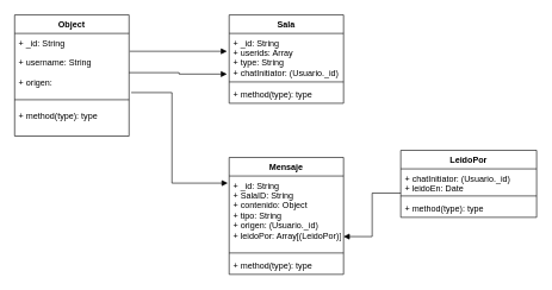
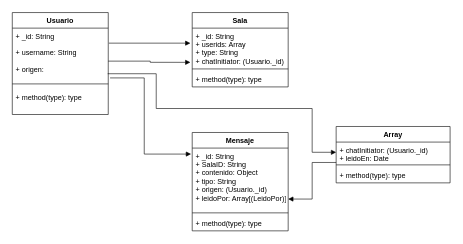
  <mxCell id="0" />
  <mxCell id="1" parent="0" />
- <mxCell id="2" value="Object" style="swimlane;fontStyle=1;align=center;verticalAlign=top;childLayout=stackLayout;horizontal=1;startSize=26;horizontalStack=0;resizeParent=1;resizeParentMax=0;resizeLast=0;collapsible=1;marginBottom=0;" vertex="1" parent="1"><mxGeometry x="20" y="20" width="160" height="170" as="geometry" /></mxCell>
+ <mxCell id="2" value="Usuario" style="swimlane;fontStyle=1;align=center;verticalAlign=top;childLayout=stackLayout;horizontal=1;startSize=26;horizontalStack=0;resizeParent=1;resizeParentMax=0;resizeLast=0;collapsible=1;marginBottom=0;" vertex="1" parent="1"><mxGeometry x="20" y="20" width="160" height="170" as="geometry" /></mxCell>
  <mxCell id="3" value="+ _id: String&#10;&#10;+ username: String&#10;&#10;+ origen: &#10;" style="text;strokeColor=none;fillColor=none;align=left;verticalAlign=top;spacingLeft=4;spacingRight=4;overflow=hidden;rotatable=0;points=[[0,0.5],[1,0.5]];portConstraint=eastwest;" vertex="1" parent="2"><mxGeometry y="26" width="160" height="84" as="geometry" /></mxCell>
  <mxCell id="4" value="" style="line;strokeWidth=1;fillColor=none;align=left;verticalAlign=middle;spacingTop=-1;spacingLeft=3;spacingRight=3;rotatable=0;labelPosition=right;points=[];portConstraint=eastwest;" vertex="1" parent="2"><mxGeometry y="110" width="160" height="18" as="geometry" /></mxCell>
  <mxCell id="5" value="+ method(type): type" style="text;strokeColor=none;fillColor=none;align=left;verticalAlign=top;spacingLeft=4;spacingRight=4;overflow=hidden;rotatable=0;points=[[0,0.5],[1,0.5]];portConstraint=eastwest;" vertex="1" parent="2"><mxGeometry y="128" width="160" height="42" as="geometry" /></mxCell>
  <mxCell id="6" value="Sala" style="swimlane;fontStyle=1;align=center;verticalAlign=top;childLayout=stackLayout;horizontal=1;startSize=26;horizontalStack=0;resizeParent=1;resizeParentMax=0;resizeLast=0;collapsible=1;marginBottom=0;" vertex="1" parent="1"><mxGeometry x="320" y="20" width="160" height="124" as="geometry" /></mxCell>
  <mxCell id="7" value="+ _id: String&#10;+ userids: Array&#10;+ type: String&#10;+ chatInitiator: (Usuario._id)" style="text;strokeColor=none;fillColor=none;align=left;verticalAlign=top;spacingLeft=4;spacingRight=4;overflow=hidden;rotatable=0;points=[[0,0.5],[1,0.5]];portConstraint=eastwest;" vertex="1" parent="6"><mxGeometry y="26" width="160" height="64" as="geometry" /></mxCell>
  <mxCell id="8" value="" style="line;strokeWidth=1;fillColor=none;align=left;verticalAlign=middle;spacingTop=-1;spacingLeft=3;spacingRight=3;rotatable=0;labelPosition=right;points=[];portConstraint=eastwest;" vertex="1" parent="6"><mxGeometry y="90" width="160" height="8" as="geometry" /></mxCell>
  <mxCell id="9" value="+ method(type): type" style="text;strokeColor=none;fillColor=none;align=left;verticalAlign=top;spacingLeft=4;spacingRight=4;overflow=hidden;rotatable=0;points=[[0,0.5],[1,0.5]];portConstraint=eastwest;" vertex="1" parent="6"><mxGeometry y="98" width="160" height="26" as="geometry" /></mxCell>
- <mxCell id="10" value="LeidoPor" style="swimlane;fontStyle=1;align=center;verticalAlign=top;childLayout=stackLayout;horizontal=1;startSize=26;horizontalStack=0;resizeParent=1;resizeParentMax=0;resizeLast=0;collapsible=1;marginBottom=0;" vertex="1" parent="1"><mxGeometry x="560" y="210" width="190" height="94" as="geometry" /></mxCell>
+ <mxCell id="10" value="Array" style="swimlane;fontStyle=1;align=center;verticalAlign=top;childLayout=stackLayout;horizontal=1;startSize=26;horizontalStack=0;resizeParent=1;resizeParentMax=0;resizeLast=0;collapsible=1;marginBottom=0;" vertex="1" parent="1"><mxGeometry x="560" y="210" width="190" height="94" as="geometry" /></mxCell>
  <mxCell id="11" value="+ chatInitiator: (Usuario._id)&#10;+ leidoEn: Date" style="text;strokeColor=none;fillColor=none;align=left;verticalAlign=top;spacingLeft=4;spacingRight=4;overflow=hidden;rotatable=0;points=[[0,0.5],[1,0.5]];portConstraint=eastwest;" vertex="1" parent="10"><mxGeometry y="26" width="190" height="34" as="geometry" /></mxCell>
  <mxCell id="12" value="" style="line;strokeWidth=1;fillColor=none;align=left;verticalAlign=middle;spacingTop=-1;spacingLeft=3;spacingRight=3;rotatable=0;labelPosition=right;points=[];portConstraint=eastwest;" vertex="1" parent="10"><mxGeometry y="60" width="190" height="8" as="geometry" /></mxCell>
  <mxCell id="13" value="+ method(type): type" style="text;strokeColor=none;fillColor=none;align=left;verticalAlign=top;spacingLeft=4;spacingRight=4;overflow=hidden;rotatable=0;points=[[0,0.5],[1,0.5]];portConstraint=eastwest;" vertex="1" parent="10"><mxGeometry y="68" width="190" height="26" as="geometry" /></mxCell>
  <mxCell id="14" value="&lt;br&gt;" style="endArrow=block;endFill=1;html=1;edgeStyle=orthogonalEdgeStyle;align=left;verticalAlign=top;rounded=0;entryX=-0.019;entryY=0.891;entryDx=0;entryDy=0;entryPerimeter=0;exitX=1;exitY=0.655;exitDx=0;exitDy=0;exitPerimeter=0;" edge="1" parent="1" source="3" target="7"><mxGeometry x="-1" relative="1" as="geometry"><mxPoint x="70" y="260" as="sourcePoint" /><mxPoint x="230" y="260" as="targetPoint" /></mxGeometry></mxCell>
+ <mxCell id="15" value="" style="endArrow=block;endFill=1;html=1;edgeStyle=orthogonalEdgeStyle;align=left;verticalAlign=top;rounded=0;exitX=0.994;exitY=0.905;exitDx=0;exitDy=0;exitPerimeter=0;entryX=0;entryY=0.5;entryDx=0;entryDy=0;" edge="1" parent="1" source="3" target="11"><mxGeometry x="-1" relative="1" as="geometry"><mxPoint x="250" y="380" as="sourcePoint" /><mxPoint x="200" y="333" as="targetPoint" /><Array as="points"><mxPoint x="260" y="122" /><mxPoint x="260" y="180" /><mxPoint x="520" y="180" /><mxPoint x="520" y="253" /></Array></mxGeometry></mxCell>
  <mxCell id="16" value="" style="endArrow=block;endFill=1;html=1;edgeStyle=orthogonalEdgeStyle;align=left;verticalAlign=top;rounded=0;entryX=-0.019;entryY=0.391;entryDx=0;entryDy=0;entryPerimeter=0;exitX=1.006;exitY=0.298;exitDx=0;exitDy=0;exitPerimeter=0;" edge="1" parent="1" source="3" target="7"><mxGeometry x="-1" relative="1" as="geometry"><mxPoint x="200" y="40" as="sourcePoint" /><mxPoint x="360" y="40" as="targetPoint" /></mxGeometry></mxCell>
  <mxCell id="17" value="Mensaje" style="swimlane;fontStyle=1;align=center;verticalAlign=top;childLayout=stackLayout;horizontal=1;startSize=26;horizontalStack=0;resizeParent=1;resizeParentMax=0;resizeLast=0;collapsible=1;marginBottom=0;" vertex="1" parent="1"><mxGeometry x="320" y="220" width="160" height="164" as="geometry" /></mxCell>
  <mxCell id="18" value="+ _id: String&#10;+ SalaID: String&#10;+ contenido: Object&#10;+ tipo: String&#10;+ origen: (Usuario._id)&#10;+ leidoPor: Array[(LeidoPor)]&#10;" style="text;strokeColor=none;fillColor=none;align=left;verticalAlign=top;spacingLeft=4;spacingRight=4;overflow=hidden;rotatable=0;points=[[0,0.5],[1,0.5]];portConstraint=eastwest;" vertex="1" parent="17"><mxGeometry y="26" width="160" height="104" as="geometry" /></mxCell>
  <mxCell id="19" value="" style="line;strokeWidth=1;fillColor=none;align=left;verticalAlign=middle;spacingTop=-1;spacingLeft=3;spacingRight=3;rotatable=0;labelPosition=right;points=[];portConstraint=eastwest;" vertex="1" parent="17"><mxGeometry y="130" width="160" height="8" as="geometry" /></mxCell>
  <mxCell id="20" value="+ method(type): type" style="text;strokeColor=none;fillColor=none;align=left;verticalAlign=top;spacingLeft=4;spacingRight=4;overflow=hidden;rotatable=0;points=[[0,0.5],[1,0.5]];portConstraint=eastwest;" vertex="1" parent="17"><mxGeometry y="138" width="160" height="26" as="geometry" /></mxCell>
  <mxCell id="21" value="" style="endArrow=block;endFill=1;html=1;edgeStyle=orthogonalEdgeStyle;align=left;verticalAlign=top;rounded=0;exitX=1.019;exitY=0.988;exitDx=0;exitDy=0;exitPerimeter=0;entryX=-0.012;entryY=0.096;entryDx=0;entryDy=0;entryPerimeter=0;" edge="1" parent="1" source="3" target="18"><mxGeometry x="-1" relative="1" as="geometry"><mxPoint x="90" y="256.5" as="sourcePoint" /><mxPoint x="250" y="256.5" as="targetPoint" /><Array as="points"><mxPoint x="240" y="129" /><mxPoint x="240" y="256" /></Array></mxGeometry></mxCell>
  <mxCell id="22" value="" style="endArrow=block;endFill=1;html=1;edgeStyle=orthogonalEdgeStyle;align=left;verticalAlign=top;rounded=0;exitX=0;exitY=1;exitDx=0;exitDy=0;exitPerimeter=0;entryX=1;entryY=0.817;entryDx=0;entryDy=0;entryPerimeter=0;" edge="1" parent="1" source="11" target="18"><mxGeometry x="-1" relative="1" as="geometry"><mxPoint x="560" y="360" as="sourcePoint" /><mxPoint x="720" y="360" as="targetPoint" /><Array as="points"><mxPoint x="520" y="270" /><mxPoint x="520" y="331" /></Array></mxGeometry></mxCell>
